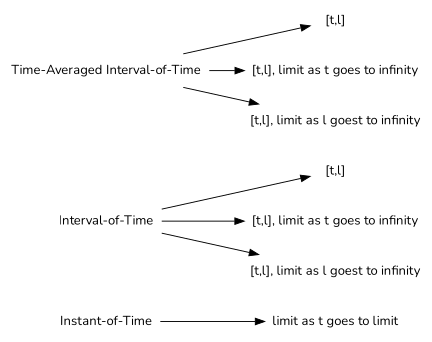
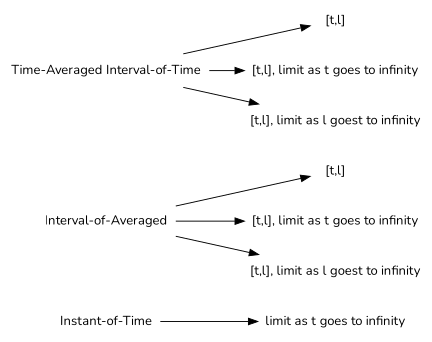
  digraph {
    fontname=Nunito
    rankdir=LR
    node [fontname=Nunito shape=plaintext]
    edge [fontname=Nunito]
    "Instant-of-Time"
-   "limit as t goes to infinity" [label="limit as t goes to limit"]
+   "limit as t goes to infinity"
    n3 [label="[t,l]"]
-   "Interval-of-Time"
+   "Interval-of-Time" [label="Interval-of-Averaged"]
    n5 [label="[t,l], limit as t goes to infinity"]
    n6 [label="[t,l], limit as l goest to infinity"]
    n7 [label="[t,l]"]
    "Time-Averaged Interval-of-Time"
    n9 [label="[t,l], limit as t goes to infinity"]
    n10 [label="[t,l], limit as l goest to infinity"]
    "Instant-of-Time" -> "limit as t goes to infinity"
    "Interval-of-Time" -> n3
    "Interval-of-Time" -> n5
    "Interval-of-Time" -> n6
    "Time-Averaged Interval-of-Time" -> n7
    "Time-Averaged Interval-of-Time" -> n9
    "Time-Averaged Interval-of-Time" -> n10
  }
